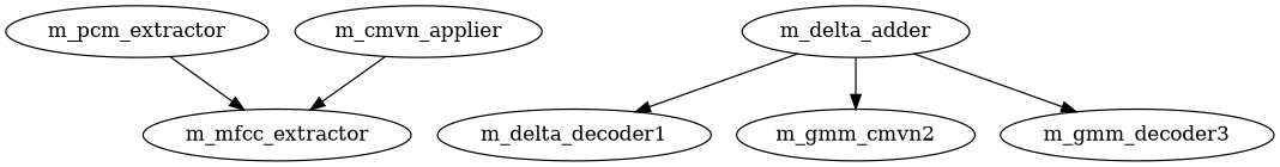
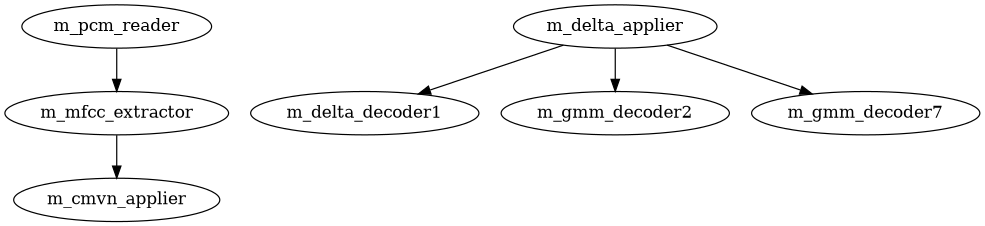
  digraph {
-   m_pcm_reader [label=m_pcm_extractor]
+   m_pcm_reader
    m_mfcc_extractor
    m_cmvn_applier
    n4 [label=m_delta_decoder1]
-   m_delta_adder
-   m_gmm_decoder2 [label=m_gmm_cmvn2]
-   m_gmm_decoder3
+   m_delta_adder [label=m_delta_applier]
+   m_gmm_decoder2
+   m_gmm_decoder3 [label=m_gmm_decoder7]
    m_pcm_reader -> m_mfcc_extractor
-   m_cmvn_applier -> m_mfcc_extractor
+   m_mfcc_extractor -> m_cmvn_applier
    m_delta_adder -> n4
    m_delta_adder -> m_gmm_decoder2
    m_delta_adder -> m_gmm_decoder3
  }
